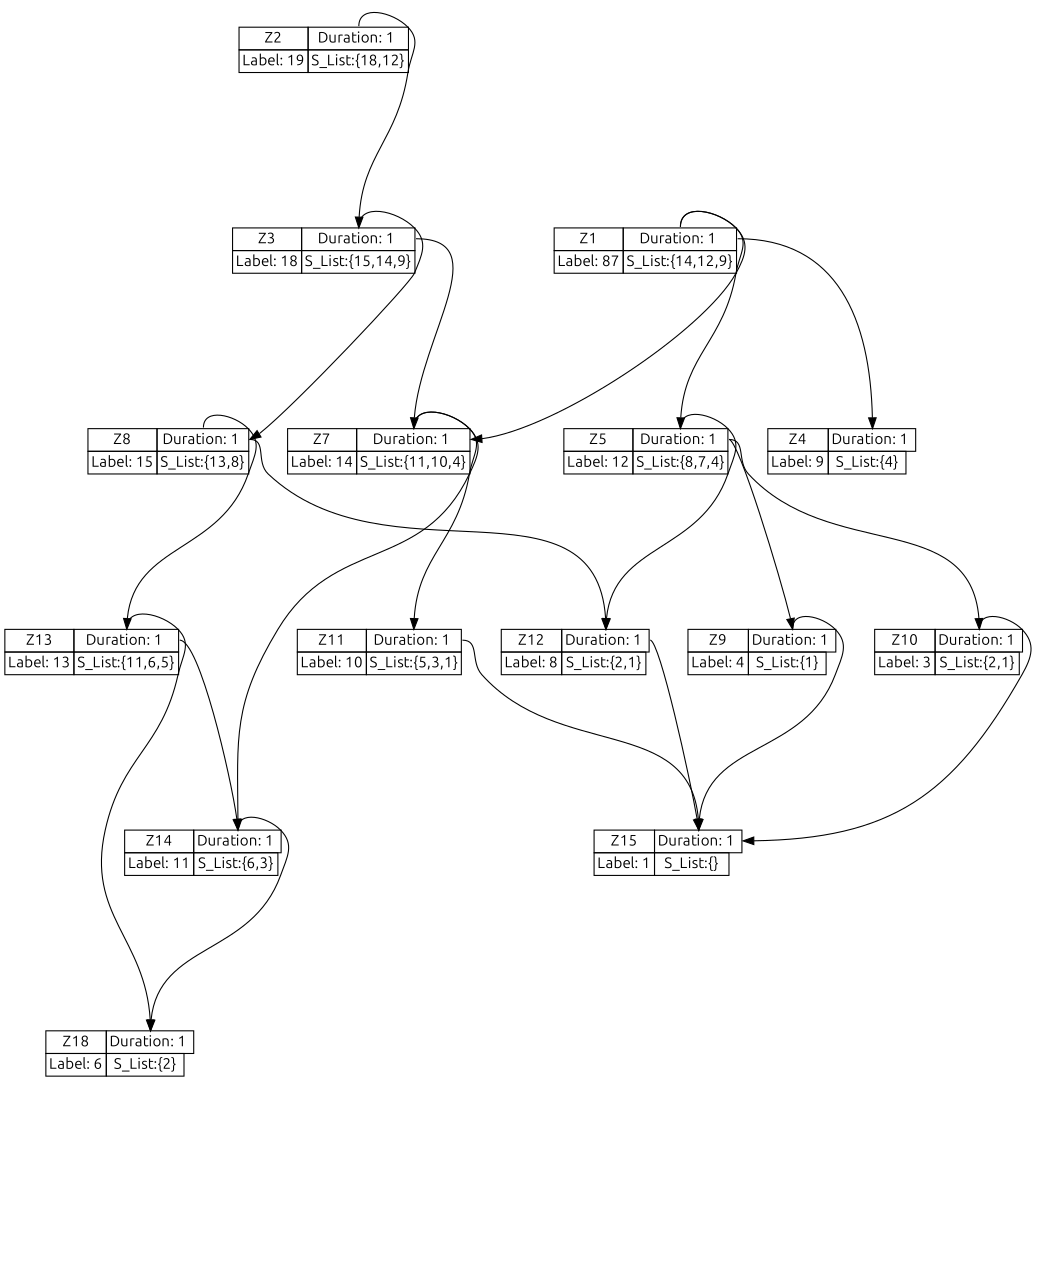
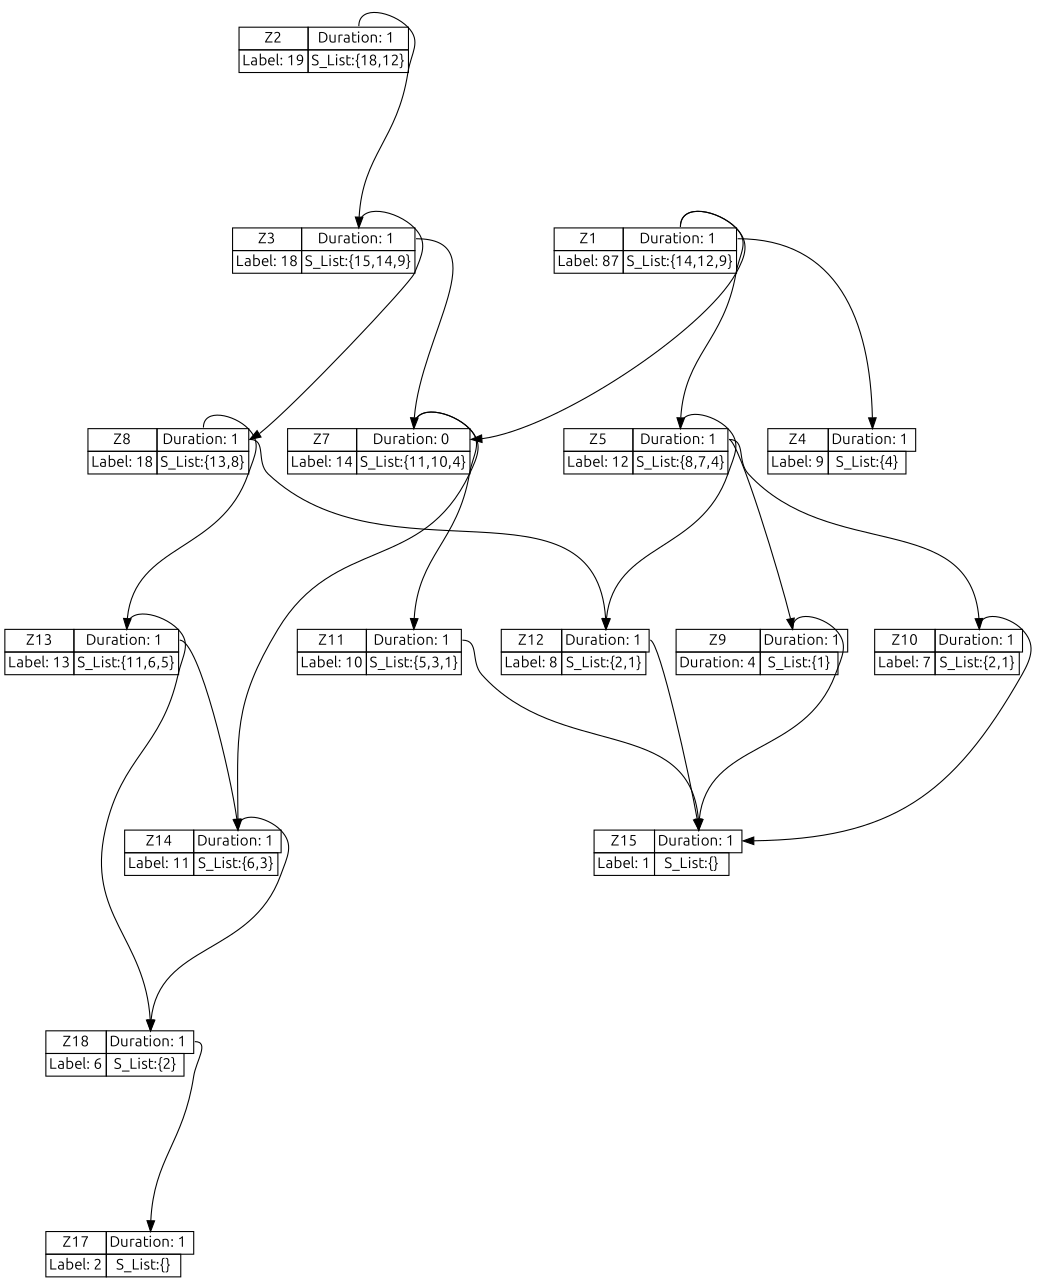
  digraph {
    fontname=Ubuntu
    nodesep=0.5
    rankdir=TB
    ranksep=2
    node [fontname=Ubuntu shape=plain]
    edge [fontname=Ubuntu headport=Z15 tailport=Z5]
    n1 [label=<<table border="0" cellborder="1" cellspacing="0" > <tr><td>Z2</td><td PORT ="Z2" colspan ="2">Duration: 1 </td></tr> <tr><td>Label: 19</td><td>S_List:{18,12}</td></tr> </table>>]
    n2 [label=<<table border="0" cellborder="1" cellspacing="0" > <tr><td>Z3</td><td PORT ="Z3" colspan ="2">Duration: 1 </td></tr> <tr><td>Label: 18</td><td>S_List:{15,14,9}</td></tr> </table>>]
-   n3 [label=<<table border="0" cellborder="1" cellspacing="0" > <tr><td>Z8</td><td PORT ="Z8" colspan ="2">Duration: 1 </td></tr> <tr><td>Label: 15</td><td>S_List:{13,8}</td></tr> </table>>]
-   n4 [label=<<table border="0" cellborder="1" cellspacing="0" > <tr><td>Z7</td><td PORT ="Z7" colspan ="2">Duration: 1 </td></tr> <tr><td>Label: 14</td><td>S_List:{11,10,4}</td></tr> </table>>]
+   n3 [label=<<table border="0" cellborder="1" cellspacing="0" > <tr><td>Z8</td><td PORT ="Z8" colspan ="2">Duration: 1 </td></tr> <tr><td>Label: 18</td><td>S_List:{13,8}</td></tr> </table>>]
+   n4 [label=<<table border="0" cellborder="1" cellspacing="0" > <tr><td>Z7</td><td PORT ="Z7" colspan ="2">Duration: 0 </td></tr> <tr><td>Label: 14</td><td>S_List:{11,10,4}</td></tr> </table>>]
    n5 [label=<<table border="0" cellborder="1" cellspacing="0" > <tr><td>Z5</td><td PORT ="Z5" colspan ="2">Duration: 1 </td></tr> <tr><td>Label: 12</td><td>S_List:{8,7,4}</td></tr> </table>>]
    n6 [label=<<table border="0" cellborder="1" cellspacing="0" > <tr><td>Z12</td><td PORT ="Z12" colspan ="2">Duration: 1 </td></tr> <tr><td>Label: 8</td><td>S_List:{2,1}</td></tr> </table>>]
-   n7 [label=<<table border="0" cellborder="1" cellspacing="0" > <tr><td>Z9</td><td PORT ="Z9" colspan ="2">Duration: 1 </td></tr> <tr><td>Label: 4</td><td>S_List:{1}</td></tr> </table>>]
-   n8 [label=<<table border="0" cellborder="1" cellspacing="0" > <tr><td>Z10</td><td PORT ="Z10" colspan ="2">Duration: 1 </td></tr> <tr><td>Label: 3</td><td>S_List:{2,1}</td></tr> </table>>]
+   n7 [label=<<table border="0" cellborder="1" cellspacing="0" > <tr><td>Z9</td><td PORT ="Z9" colspan ="2">Duration: 1 </td></tr> <tr><td>Duration: 4</td><td>S_List:{1}</td></tr> </table>>]
+   n8 [label=<<table border="0" cellborder="1" cellspacing="0" > <tr><td>Z10</td><td PORT ="Z10" colspan ="2">Duration: 1 </td></tr> <tr><td>Label: 7</td><td>S_List:{2,1}</td></tr> </table>>]
    n9 [label=<<table border="0" cellborder="1" cellspacing="0" > <tr><td>Z13</td><td PORT ="Z13" colspan ="2">Duration: 1 </td></tr> <tr><td>Label: 13</td><td>S_List:{11,6,5}</td></tr> </table>>]
    n10 [label=<<table border="0" cellborder="1" cellspacing="0" > <tr><td>Z14</td><td PORT ="Z14" colspan ="2">Duration: 1 </td></tr> <tr><td>Label: 11</td><td>S_List:{6,3}</td></tr> </table>>]
    n11 [label=<<table border="0" cellborder="1" cellspacing="0" > <tr><td>Z11</td><td PORT ="Z11" colspan ="2">Duration: 1 </td></tr> <tr><td>Label: 10</td><td>S_List:{5,3,1}</td></tr> </table>>]
    n12 [label=<<table border="0" cellborder="1" cellspacing="0" > <tr><td>Z4</td><td PORT ="Z4" colspan ="2">Duration: 1 </td></tr> <tr><td>Label: 9</td><td>S_List:{4}</td></tr> </table>>]
    n13 [label=<<table border="0" cellborder="1" cellspacing="0" > <tr><td>Z1</td><td PORT ="Z1" colspan ="2">Duration: 1 </td></tr> <tr><td>Label: 87</td><td>S_List:{14,12,9}</td></tr> </table>>]
    n14 [label=<<table border="0" cellborder="1" cellspacing="0" > <tr><td>Z18</td><td PORT ="Z18" colspan ="2">Duration: 1 </td></tr> <tr><td>Label: 6</td><td>S_List:{2}</td></tr> </table>>]
    n15 [label=<<table border="0" cellborder="1" cellspacing="0" > <tr><td>Z15</td><td PORT ="Z15" colspan ="2">Duration: 1 </td></tr> <tr><td>Label: 1</td><td>S_List:{}</td></tr> </table>>]
+   n16 [label=<<table border="0" cellborder="1" cellspacing="0" > <tr><td>Z17</td><td PORT ="Z17" colspan ="2">Duration: 1 </td></tr> <tr><td>Label: 2</td><td>S_List:{}</td></tr> </table>>]
    n1 -> n2 [headport=Z3 tailport=Z2]
    n2 -> n3 [headport=Z8 tailport=Z3]
    n2 -> n4 [headport=Z7 tailport=Z3]
    n3 -> n6 [headport=Z12 tailport=Z8]
    n3 -> n9 [headport=Z13 tailport=Z8]
    n4 -> n10 [headport=Z14 tailport=Z7]
    n4 -> n11 [headport=Z11 tailport=Z7]
    n5 -> n6 [headport=Z12]
    n5 -> n7 [headport=Z9]
    n5 -> n8 [headport=Z10]
    n6 -> n15 [tailport=Z12]
    n7 -> n15 [tailport=Z9]
    n8 -> n15 [tailport=Z10]
    n9 -> n10 [headport=Z14 tailport=Z13]
    n9 -> n14 [headport=Z18 tailport=Z13]
    n10 -> n14 [headport=Z18 tailport=Z14]
    n11 -> n15 [tailport=Z11]
    n13 -> n4 [headport=Z7 tailport=Z1]
    n13 -> n5 [headport=Z5 tailport=Z1]
    n13 -> n12 [headport=Z4 tailport=Z1]
+   n14 -> n16 [headport=Z17 tailport=Z18]
  }
